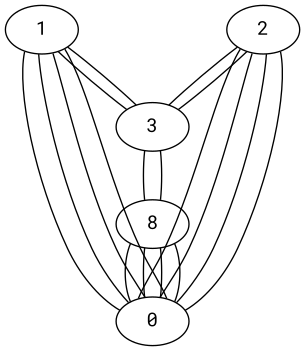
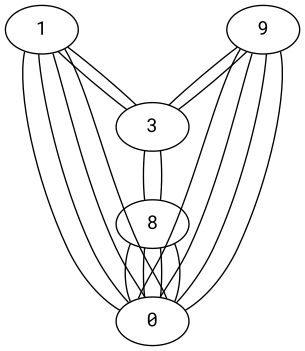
  graph {
    fontname="Roboto Mono"
    node [fontname="Roboto Mono"]
    edge [fontname="Roboto Mono"]
    1
    0
    3
    n4 [label=8]
-   2
+   2 [label=9]
    1 -- 0
    1 -- 0
    1 -- 0
    1 -- 0
    1 -- 3
    1 -- 3
    3 -- n4
    3 -- n4
    n4 -- 0
    n4 -- 0
    n4 -- 0
    n4 -- 0
    2 -- 0
    2 -- 0
    2 -- 0
    2 -- 0
    2 -- 3
    2 -- 3
  }
